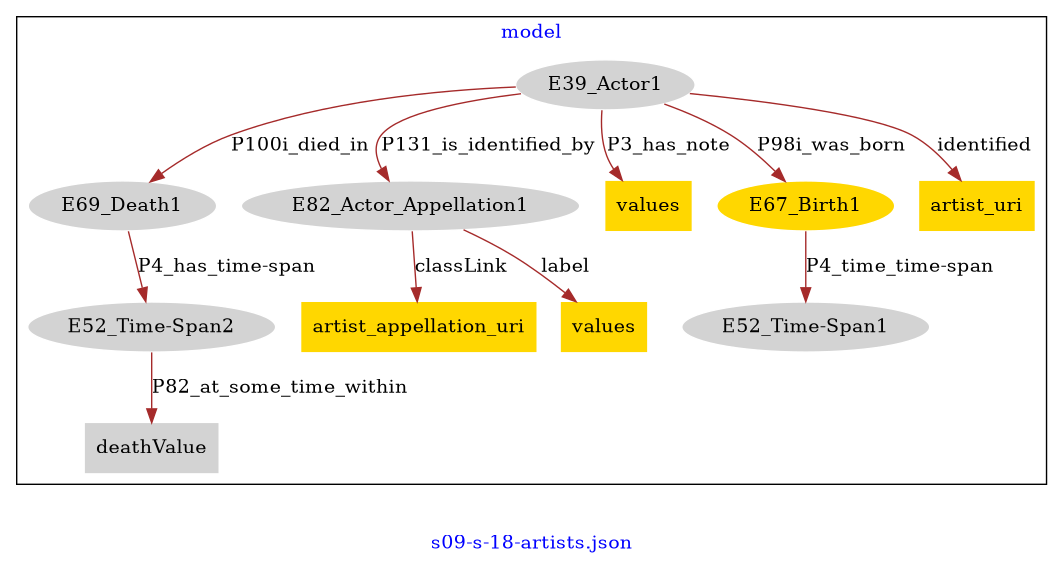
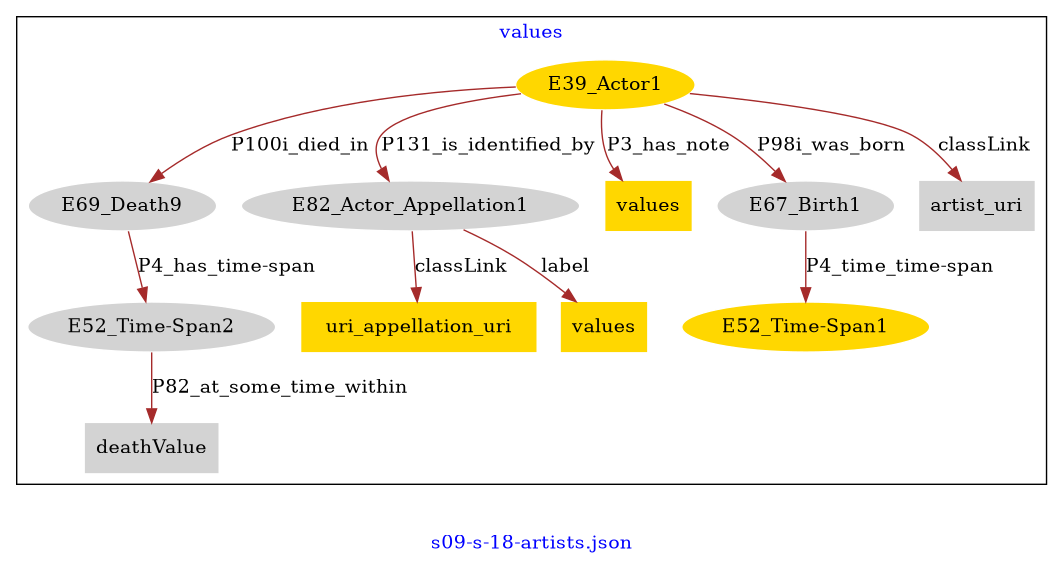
  digraph {
    fontcolor=blue
    label="s09-s-18-artists.json"
    remincross=true
    node [color=white fillcolor=lightgray style=filled]
    edge [color=brown fontcolor=black]
-   n1 [label=E39_Actor1]
-   n2 [label=E69_Death1]
+   n1 [fillcolor=gold label=E39_Actor1]
+   n2 [label=E69_Death9]
    n3 [label=E82_Actor_Appellation1]
    n4 [fillcolor=gold label=values shape=plaintext color=""]
-   n5 [fillcolor=gold label=E67_Birth1]
-   n6 [fillcolor=gold label=artist_uri shape=plaintext color=""]
-   n7 [label="E52_Time-Span1"]
+   n5 [label=E67_Birth1]
+   n6 [label=artist_uri shape=plaintext color=""]
+   n7 [fillcolor=gold label="E52_Time-Span1"]
    n8 [label="E52_Time-Span2"]
    n9 [label=deathValue shape=plaintext color=""]
-   n10 [fillcolor=gold label=artist_appellation_uri shape=plaintext color=""]
+   n10 [fillcolor=gold label=uri_appellation_uri shape=plaintext color=""]
    n11 [fillcolor=gold label=values shape=plaintext color=""]
    subgraph cluster_1 {
-     label=model
+     label=values
      n1
      n2
      n3
      n4
      n5
      n6
      n7
      n8
      n9
      n10
      n11
    }
    n1 -> n2 [label=P100i_died_in]
    n1 -> n3 [label=P131_is_identified_by]
    n1 -> n4 [label=P3_has_note]
    n1 -> n5 [label=P98i_was_born]
-   n1 -> n6 [label=identified]
+   n1 -> n6 [label=classLink]
    n2 -> n8 [label="P4_has_time-span"]
    n3 -> n10 [label=classLink]
    n3 -> n11 [label=label]
    n5 -> n7 [label="P4_time_time-span"]
    n8 -> n9 [label=P82_at_some_time_within]
  }
